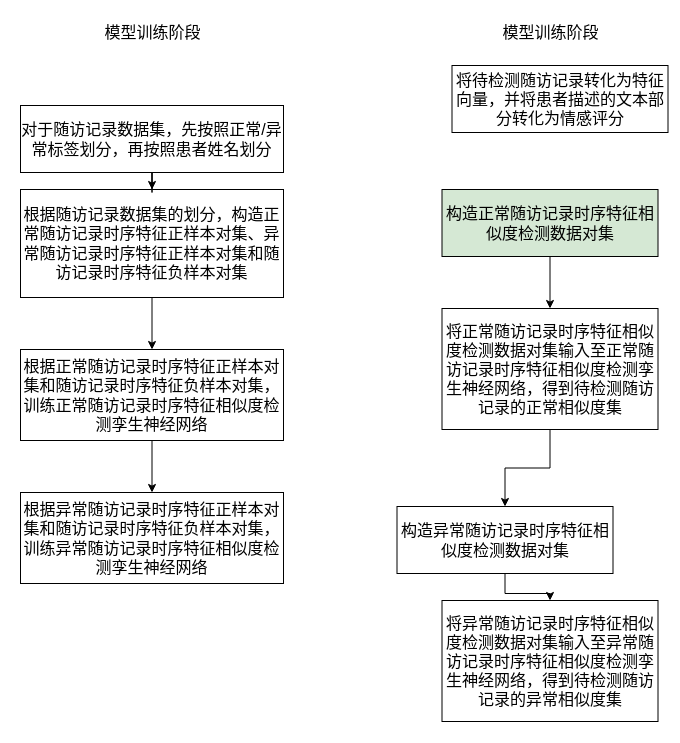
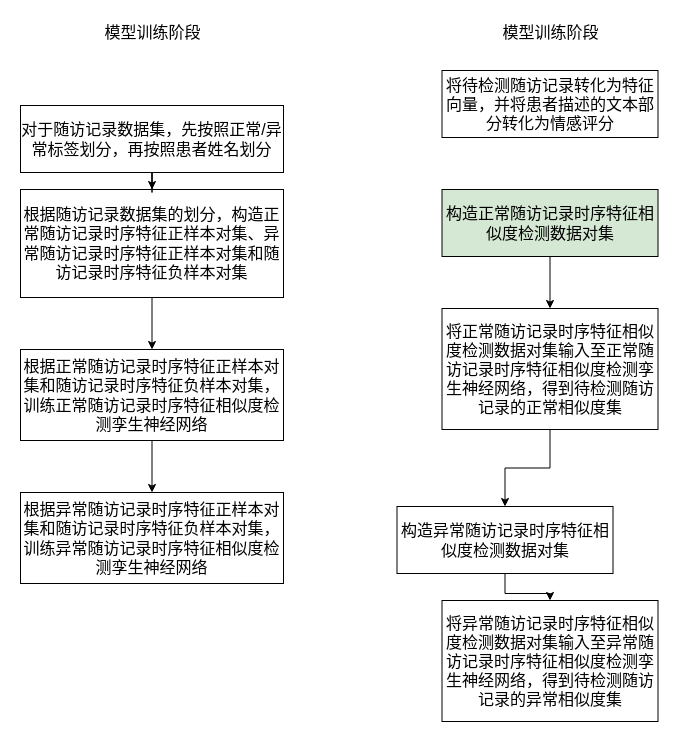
  <mxCell id="0" />
  <mxCell id="1" parent="0" />
  <mxCell id="2" value="模型训练阶段" style="text;html=1;align=center;verticalAlign=middle;resizable=0;points=[];autosize=1;strokeColor=none;fillColor=none;fontSize=16;" vertex="1" parent="1"><mxGeometry x="98.5" y="20" width="106" height="23" as="geometry" /></mxCell>
  <mxCell id="3" value="" style="edgeStyle=orthogonalEdgeStyle;rounded=0;orthogonalLoop=1;jettySize=auto;html=1;fontSize=16;" edge="1" parent="1" source="4" target="8"><mxGeometry relative="1" as="geometry" /></mxCell>
  <mxCell id="4" value="根据随访记录数据集的划分，构造正常随访记录时序特征正样本对集、异常随访记录时序特征正样本对集和随访记录时序特征负样本对集" style="rounded=0;whiteSpace=wrap;html=1;fontSize=16;" vertex="1" parent="1"><mxGeometry x="20" y="189" width="263" height="108" as="geometry" /></mxCell>
  <mxCell id="5" value="" style="edgeStyle=orthogonalEdgeStyle;rounded=0;orthogonalLoop=1;jettySize=auto;html=1;fontSize=16;" edge="1" parent="1" source="6" target="4"><mxGeometry relative="1" as="geometry" /></mxCell>
  <mxCell id="6" value="对于随访记录数据集，先按照正常/异常标签划分，再按照患者姓名划分" style="rounded=0;whiteSpace=wrap;html=1;fontSize=16;" vertex="1" parent="1"><mxGeometry x="20" y="105" width="263" height="67" as="geometry" /></mxCell>
  <mxCell id="7" value="" style="edgeStyle=orthogonalEdgeStyle;rounded=0;orthogonalLoop=1;jettySize=auto;html=1;fontSize=16;" edge="1" parent="1" source="8" target="9"><mxGeometry relative="1" as="geometry" /></mxCell>
  <mxCell id="8" value="根据正常随访记录时序特征正样本对集和随访记录时序特征负样本对集，训练正常随访记录时序特征相似度检测孪生神经网络" style="rounded=0;whiteSpace=wrap;html=1;fontSize=16;" vertex="1" parent="1"><mxGeometry x="20" y="349" width="263" height="91" as="geometry" /></mxCell>
  <mxCell id="9" value="根据异常随访记录时序特征正样本对集和随访记录时序特征负样本对集，训练异常随访记录时序特征相似度检测孪生神经网络" style="rounded=0;whiteSpace=wrap;html=1;fontSize=16;" vertex="1" parent="1"><mxGeometry x="20" y="492" width="263" height="91" as="geometry" /></mxCell>
  <mxCell id="10" value="模型训练阶段" style="text;html=1;align=center;verticalAlign=middle;resizable=0;points=[];autosize=1;strokeColor=none;fillColor=none;fontSize=16;" vertex="1" parent="1"><mxGeometry x="496.5" y="20" width="106" height="23" as="geometry" /></mxCell>
- <mxCell id="11" value="将待检测随访记录转化为特征向量，并将患者描述的文本部分转化为情感评分" style="rounded=0;whiteSpace=wrap;html=1;fontSize=16;" vertex="1" parent="1"><mxGeometry x="451.5" y="65" width="216" height="67" as="geometry" /></mxCell>
+ <mxCell id="11" value="将待检测随访记录转化为特征向量，并将患者描述的文本部分转化为情感评分" style="rounded=0;whiteSpace=wrap;html=1;fontSize=16;" vertex="1" parent="1"><mxGeometry x="441.5" y="70" width="216" height="67" as="geometry" /></mxCell>
  <mxCell id="12" value="" style="edgeStyle=orthogonalEdgeStyle;rounded=0;orthogonalLoop=1;jettySize=auto;html=1;fontSize=16;" edge="1" parent="1" source="13" target="15"><mxGeometry relative="1" as="geometry" /></mxCell>
  <mxCell id="13" value="构造正常随访记录时序特征相似度检测数据对集" style="rounded=0;whiteSpace=wrap;html=1;fontSize=16;fillColor=#d5e8d4;" vertex="1" parent="1"><mxGeometry x="441.5" y="189" width="216" height="67" as="geometry" /></mxCell>
  <mxCell id="14" value="" style="edgeStyle=orthogonalEdgeStyle;rounded=0;orthogonalLoop=1;jettySize=auto;html=1;fontSize=16;" edge="1" parent="1" source="15" target="17"><mxGeometry relative="1" as="geometry" /></mxCell>
  <mxCell id="15" value="将正常随访记录时序特征相似度检测数据对集输入至正常随访记录时序特征相似度检测孪生神经网络，得到待检测随访记录的正常相似度集" style="rounded=0;whiteSpace=wrap;html=1;fontSize=16;" vertex="1" parent="1"><mxGeometry x="441.5" y="308" width="216" height="121" as="geometry" /></mxCell>
  <mxCell id="16" value="" style="edgeStyle=orthogonalEdgeStyle;rounded=0;orthogonalLoop=1;jettySize=auto;html=1;fontSize=16;" edge="1" parent="1" source="17" target="18"><mxGeometry relative="1" as="geometry" /></mxCell>
  <mxCell id="17" value="构造异常随访记录时序特征相似度检测数据对集" style="rounded=0;whiteSpace=wrap;html=1;fontSize=16;" vertex="1" parent="1"><mxGeometry x="396.5" y="506" width="216" height="67" as="geometry" /></mxCell>
  <mxCell id="18" value="将异常随访记录时序特征相似度检测数据对集输入至异常随访记录时序特征相似度检测孪生神经网络，得到待检测随访记录的异常相似度集" style="rounded=0;whiteSpace=wrap;html=1;fontSize=16;" vertex="1" parent="1"><mxGeometry x="441.5" y="600" width="216" height="121" as="geometry" /></mxCell>
